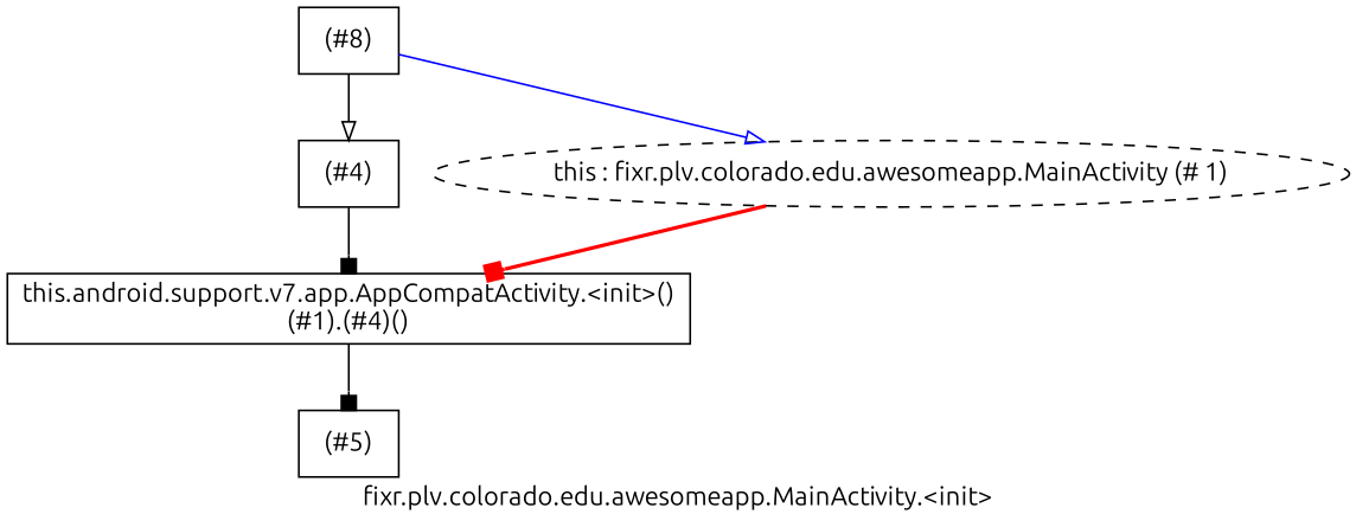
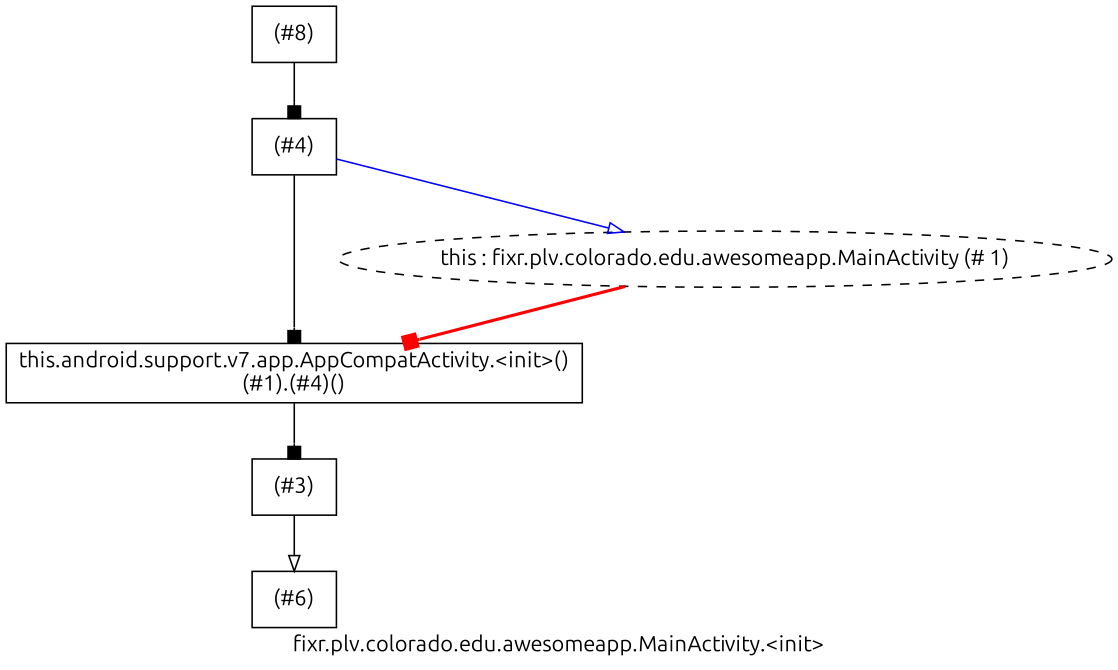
  digraph {
    fontname=Ubuntu
    label="fixr.plv.colorado.edu.awesomeapp.MainActivity.<init>"
    node [fontname=Ubuntu group=0 shape=box]
    edge [Damping=0.7 arrowhead=onormal color=black fontname=Ubuntu style=solid]
    n1 [label="(#8)"]
    n2 [label="(#4)"]
    n3 [label="this.android.support.v7.app.AppCompatActivity.<init>()\n(#1).(#4)()"]
    n4 [group=1 label="this : fixr.plv.colorado.edu.awesomeapp.MainActivity (# 1)" shape=ellipse style=dashed]
-   n5 [label="(#5)"]
-   n1 -> n2
+   n5 [label="(#3)"]
+   n6 [label="(#6)"]
+   n1 -> n2 [arrowhead=box]
    n2 -> n3 [arrowhead=box]
-   n1 -> n4 [color=blue Damping=""]
+   n2 -> n4 [color=blue Damping=""]
    n3 -> n5 [arrowhead=box]
    n4 -> n3 [arrowhead=box color=red style=bold]
+   n5 -> n6
  }
